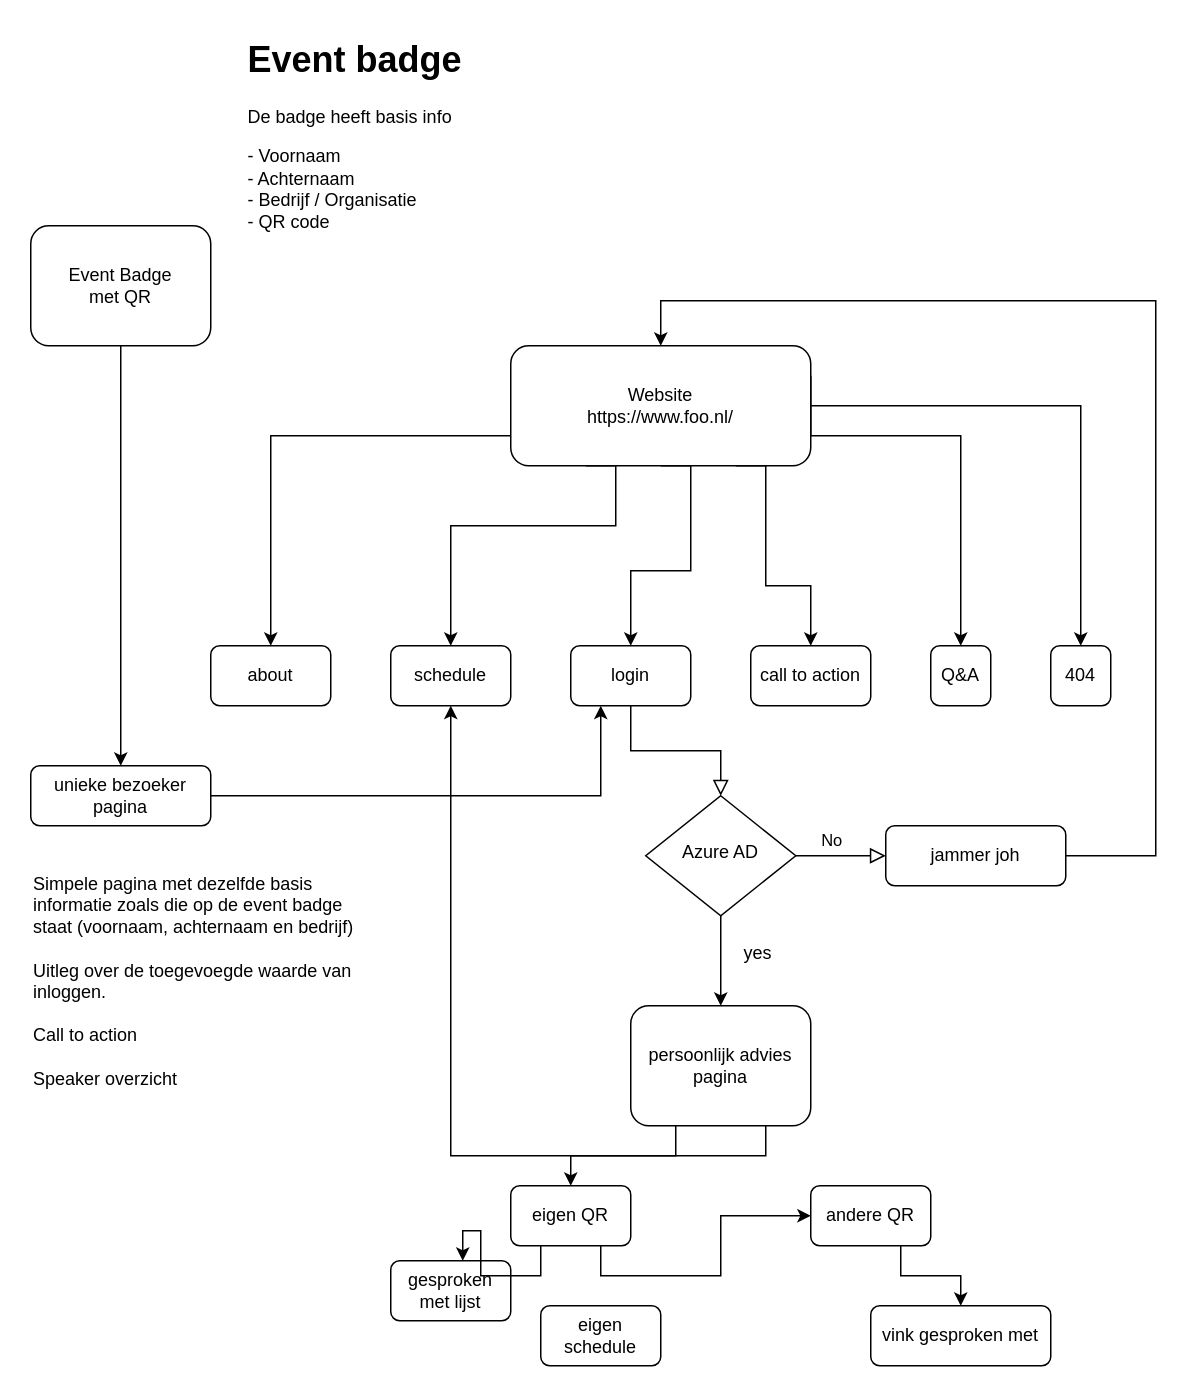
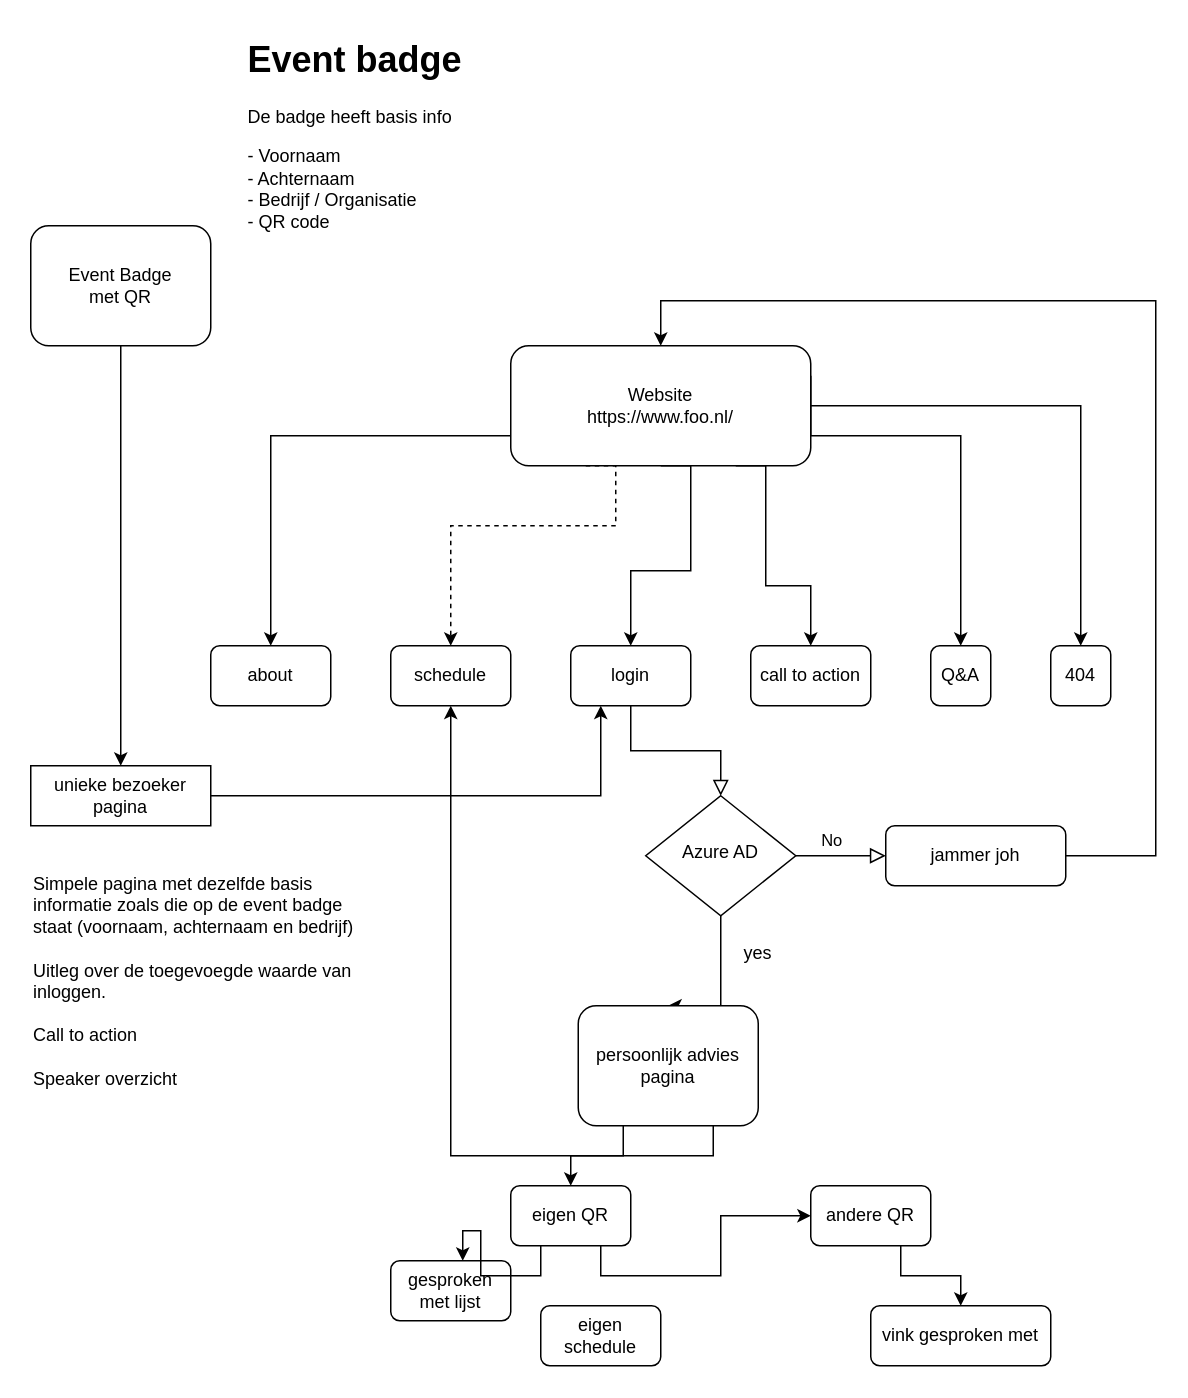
  <mxCell id="0" />
  <mxCell id="1" parent="0" />
  <mxCell id="2" value="" style="rounded=0;html=1;jettySize=auto;orthogonalLoop=1;fontSize=11;endArrow=block;endFill=0;endSize=8;strokeWidth=1;shadow=0;labelBackgroundColor=none;edgeStyle=orthogonalEdgeStyle;" parent="1" source="3" target="6" edge="1"><mxGeometry relative="1" as="geometry" /></mxCell>
  <mxCell id="3" value="login" style="rounded=1;whiteSpace=wrap;html=1;fontSize=12;glass=0;strokeWidth=1;shadow=0;" parent="1" vertex="1"><mxGeometry x="380" y="430" width="80" height="40" as="geometry" /></mxCell>
  <mxCell id="4" value="No" style="edgeStyle=orthogonalEdgeStyle;rounded=0;html=1;jettySize=auto;orthogonalLoop=1;fontSize=11;endArrow=block;endFill=0;endSize=8;strokeWidth=1;shadow=0;labelBackgroundColor=none;" parent="1" source="6" target="8" edge="1"><mxGeometry x="-0.2" y="10" relative="1" as="geometry"><mxPoint as="offset" /><Array as="points"><mxPoint x="560" y="570" /><mxPoint x="560" y="570" /></Array></mxGeometry></mxCell>
  <mxCell id="5" style="edgeStyle=orthogonalEdgeStyle;rounded=0;orthogonalLoop=1;jettySize=auto;html=1;exitX=0.5;exitY=1;exitDx=0;exitDy=0;entryX=0.5;entryY=0;entryDx=0;entryDy=0;" edge="1" parent="1" source="6" target="24"><mxGeometry relative="1" as="geometry"><Array as="points"><mxPoint x="480" y="640" /><mxPoint x="480" y="640" /></Array></mxGeometry></mxCell>
  <mxCell id="6" value="Azure AD" style="rhombus;whiteSpace=wrap;html=1;shadow=0;fontFamily=Helvetica;fontSize=12;align=center;strokeWidth=1;spacing=6;spacingTop=-4;" parent="1" vertex="1"><mxGeometry x="430" y="530" width="100" height="80" as="geometry" /></mxCell>
  <mxCell id="7" style="edgeStyle=orthogonalEdgeStyle;rounded=0;orthogonalLoop=1;jettySize=auto;html=1;exitX=1;exitY=0.5;exitDx=0;exitDy=0;entryX=0.5;entryY=0;entryDx=0;entryDy=0;" edge="1" parent="1" source="8" target="17"><mxGeometry relative="1" as="geometry"><Array as="points"><mxPoint x="770" y="570" /><mxPoint x="770" y="200" /><mxPoint x="440" y="200" /></Array></mxGeometry></mxCell>
  <mxCell id="8" value="jammer joh" style="rounded=1;whiteSpace=wrap;html=1;fontSize=12;glass=0;strokeWidth=1;shadow=0;" parent="1" vertex="1"><mxGeometry x="590" y="550" width="120" height="40" as="geometry" /></mxCell>
  <mxCell id="9" style="edgeStyle=orthogonalEdgeStyle;rounded=0;orthogonalLoop=1;jettySize=auto;html=1;exitX=0.5;exitY=1;exitDx=0;exitDy=0;entryX=0.5;entryY=0;entryDx=0;entryDy=0;" edge="1" parent="1" source="10" target="19"><mxGeometry relative="1" as="geometry" /></mxCell>
  <mxCell id="10" value="Event Badge&lt;br&gt;met QR" style="rounded=1;whiteSpace=wrap;html=1;" vertex="1" parent="1"><mxGeometry x="20" y="150" width="120" height="80" as="geometry" /></mxCell>
  <mxCell id="11" value="&lt;h1&gt;Event badge&lt;/h1&gt;&lt;p&gt;De badge heeft basis info&lt;/p&gt;&lt;p&gt;- Voornaam&lt;br&gt;- Achternaam&lt;br&gt;- Bedrijf / Organisatie&lt;br&gt;- QR code&lt;/p&gt;" style="text;html=1;strokeColor=none;fillColor=none;spacing=5;spacingTop=-20;whiteSpace=wrap;overflow=hidden;rounded=0;" vertex="1" parent="1"><mxGeometry x="160" y="20" width="190" height="180" as="geometry" /></mxCell>
  <mxCell id="12" style="edgeStyle=orthogonalEdgeStyle;rounded=0;orthogonalLoop=1;jettySize=auto;html=1;exitX=0;exitY=0.75;exitDx=0;exitDy=0;entryX=0.5;entryY=0;entryDx=0;entryDy=0;" edge="1" parent="1" source="17" target="20"><mxGeometry relative="1" as="geometry"><Array as="points"><mxPoint x="180" y="290" /></Array></mxGeometry></mxCell>
  <mxCell id="13" style="edgeStyle=orthogonalEdgeStyle;rounded=0;orthogonalLoop=1;jettySize=auto;html=1;exitX=0.5;exitY=1;exitDx=0;exitDy=0;entryX=0.5;entryY=0;entryDx=0;entryDy=0;" edge="1" parent="1" source="17" target="3"><mxGeometry relative="1" as="geometry"><Array as="points"><mxPoint x="460" y="380" /><mxPoint x="420" y="380" /></Array></mxGeometry></mxCell>
  <mxCell id="14" style="edgeStyle=orthogonalEdgeStyle;rounded=0;orthogonalLoop=1;jettySize=auto;html=1;exitX=0.75;exitY=1;exitDx=0;exitDy=0;entryX=0.5;entryY=0;entryDx=0;entryDy=0;" edge="1" parent="1" source="17" target="28"><mxGeometry relative="1" as="geometry"><Array as="points"><mxPoint x="510" y="390" /><mxPoint x="540" y="390" /></Array></mxGeometry></mxCell>
  <mxCell id="15" style="edgeStyle=orthogonalEdgeStyle;rounded=0;orthogonalLoop=1;jettySize=auto;html=1;exitX=1;exitY=0.5;exitDx=0;exitDy=0;entryX=0.5;entryY=0;entryDx=0;entryDy=0;" edge="1" parent="1" source="17" target="26"><mxGeometry relative="1" as="geometry"><Array as="points"><mxPoint x="640" y="290" /></Array></mxGeometry></mxCell>
  <mxCell id="16" style="edgeStyle=orthogonalEdgeStyle;rounded=0;orthogonalLoop=1;jettySize=auto;html=1;exitX=1;exitY=0.25;exitDx=0;exitDy=0;entryX=0.5;entryY=0;entryDx=0;entryDy=0;" edge="1" parent="1" source="17" target="27"><mxGeometry relative="1" as="geometry"><Array as="points"><mxPoint x="720" y="270" /></Array></mxGeometry></mxCell>
  <mxCell id="17" value="Website&lt;br&gt;https://www.foo.nl/" style="rounded=1;whiteSpace=wrap;html=1;" vertex="1" parent="1"><mxGeometry x="340" y="230" width="200" height="80" as="geometry" /></mxCell>
  <mxCell id="18" style="edgeStyle=orthogonalEdgeStyle;rounded=0;orthogonalLoop=1;jettySize=auto;html=1;exitX=1;exitY=0.5;exitDx=0;exitDy=0;entryX=0.25;entryY=1;entryDx=0;entryDy=0;" edge="1" parent="1" source="19" target="3"><mxGeometry relative="1" as="geometry"><Array as="points"><mxPoint x="400" y="530" /></Array></mxGeometry></mxCell>
- <mxCell id="19" value="unieke bezoeker pagina" style="rounded=1;whiteSpace=wrap;html=1;" vertex="1" parent="1"><mxGeometry x="20" y="510" width="120" height="40" as="geometry" /></mxCell>
+ <mxCell id="19" value="unieke bezoeker pagina" style="whiteSpace=wrap;html=1;rounded=0;" vertex="1" parent="1"><mxGeometry x="20" y="510" width="120" height="40" as="geometry" /></mxCell>
  <mxCell id="20" value="about" style="rounded=1;whiteSpace=wrap;html=1;" vertex="1" parent="1"><mxGeometry x="140" y="430" width="80" height="40" as="geometry" /></mxCell>
  <mxCell id="21" value="schedule" style="rounded=1;whiteSpace=wrap;html=1;" vertex="1" parent="1"><mxGeometry x="260" y="430" width="80" height="40" as="geometry" /></mxCell>
  <mxCell id="22" style="edgeStyle=orthogonalEdgeStyle;rounded=0;orthogonalLoop=1;jettySize=auto;html=1;exitX=0.25;exitY=1;exitDx=0;exitDy=0;entryX=0.5;entryY=0;entryDx=0;entryDy=0;" edge="1" parent="1" source="24" target="32"><mxGeometry relative="1" as="geometry" /></mxCell>
  <mxCell id="23" style="edgeStyle=orthogonalEdgeStyle;rounded=0;orthogonalLoop=1;jettySize=auto;html=1;exitX=0.75;exitY=1;exitDx=0;exitDy=0;" edge="1" parent="1" source="24" target="21"><mxGeometry relative="1" as="geometry" /></mxCell>
- <mxCell id="24" value="persoonlijk advies&lt;br&gt;pagina" style="rounded=1;whiteSpace=wrap;html=1;fontSize=12;glass=0;strokeWidth=1;shadow=0;" vertex="1" parent="1"><mxGeometry x="420" y="670" width="120" height="80" as="geometry" /></mxCell>
- <mxCell id="25" style="edgeStyle=orthogonalEdgeStyle;rounded=0;orthogonalLoop=1;jettySize=auto;html=1;entryX=0.5;entryY=0;entryDx=0;entryDy=0;exitX=0.25;exitY=1;exitDx=0;exitDy=0;" edge="1" parent="1" source="17" target="21"><mxGeometry relative="1" as="geometry"><mxPoint x="370" y="380" as="sourcePoint" /><mxPoint x="180" y="432" as="targetPoint" /><Array as="points"><mxPoint x="410" y="350" /><mxPoint x="300" y="350" /></Array></mxGeometry></mxCell>
+ <mxCell id="24" value="persoonlijk advies&lt;br&gt;pagina" style="rounded=1;whiteSpace=wrap;html=1;fontSize=12;glass=0;strokeWidth=1;shadow=0;" vertex="1" parent="1"><mxGeometry x="385" y="670" width="120" height="80" as="geometry" /></mxCell>
+ <mxCell id="25" style="edgeStyle=orthogonalEdgeStyle;rounded=0;orthogonalLoop=1;jettySize=auto;html=1;entryX=0.5;entryY=0;entryDx=0;entryDy=0;exitX=0.25;exitY=1;exitDx=0;exitDy=0;dashed=1;" edge="1" parent="1" source="17" target="21"><mxGeometry relative="1" as="geometry"><mxPoint x="370" y="380" as="sourcePoint" /><mxPoint x="180" y="432" as="targetPoint" /><Array as="points"><mxPoint x="410" y="350" /><mxPoint x="300" y="350" /></Array></mxGeometry></mxCell>
  <mxCell id="26" value="Q&amp;amp;A" style="rounded=1;whiteSpace=wrap;html=1;" vertex="1" parent="1"><mxGeometry x="620" y="430" width="40" height="40" as="geometry" /></mxCell>
  <mxCell id="27" value="404" style="rounded=1;whiteSpace=wrap;html=1;" vertex="1" parent="1"><mxGeometry x="700" y="430" width="40" height="40" as="geometry" /></mxCell>
  <mxCell id="28" value="call to action" style="rounded=1;whiteSpace=wrap;html=1;" vertex="1" parent="1"><mxGeometry x="500" y="430" width="80" height="40" as="geometry" /></mxCell>
  <mxCell id="29" value="Simpele pagina met dezelfde basis informatie zoals die op de event badge staat (voornaam, achternaam en bedrijf)&lt;br&gt;&lt;br&gt;Uitleg over de toegevoegde waarde van inloggen.&lt;br&gt;&lt;br&gt;Call to action&lt;br&gt;&lt;br&gt;Speaker overzicht" style="text;html=1;strokeColor=none;fillColor=none;align=left;verticalAlign=top;whiteSpace=wrap;rounded=0;" vertex="1" parent="1"><mxGeometry x="20" y="575" width="220" height="155" as="geometry" /></mxCell>
  <mxCell id="30" value="yes" style="text;html=1;strokeColor=none;fillColor=none;align=center;verticalAlign=middle;whiteSpace=wrap;rounded=0;" vertex="1" parent="1"><mxGeometry x="490" y="620" width="30" height="30" as="geometry" /></mxCell>
  <mxCell id="31" style="edgeStyle=orthogonalEdgeStyle;rounded=0;orthogonalLoop=1;jettySize=auto;html=1;exitX=0.75;exitY=1;exitDx=0;exitDy=0;" edge="1" parent="1" source="32" target="34"><mxGeometry relative="1" as="geometry" /></mxCell>
  <mxCell id="32" value="eigen QR" style="rounded=1;whiteSpace=wrap;html=1;" vertex="1" parent="1"><mxGeometry x="340" y="790" width="80" height="40" as="geometry" /></mxCell>
  <mxCell id="33" style="edgeStyle=orthogonalEdgeStyle;rounded=0;orthogonalLoop=1;jettySize=auto;html=1;exitX=0.75;exitY=1;exitDx=0;exitDy=0;entryX=0.5;entryY=0;entryDx=0;entryDy=0;" edge="1" parent="1" source="34" target="38"><mxGeometry relative="1" as="geometry" /></mxCell>
  <mxCell id="34" value="andere QR" style="rounded=1;whiteSpace=wrap;html=1;" vertex="1" parent="1"><mxGeometry x="540" y="790" width="80" height="40" as="geometry" /></mxCell>
  <mxCell id="35" value="gesproken met lijst" style="rounded=1;whiteSpace=wrap;html=1;" vertex="1" parent="1"><mxGeometry x="260" y="840" width="80" height="40" as="geometry" /></mxCell>
  <mxCell id="36" value="eigen schedule" style="rounded=1;whiteSpace=wrap;html=1;" vertex="1" parent="1"><mxGeometry x="360" y="870" width="80" height="40" as="geometry" /></mxCell>
  <mxCell id="37" style="edgeStyle=orthogonalEdgeStyle;rounded=0;orthogonalLoop=1;jettySize=auto;html=1;exitX=0.25;exitY=1;exitDx=0;exitDy=0;entryX=0.6;entryY=0;entryDx=0;entryDy=0;entryPerimeter=0;" edge="1" parent="1" source="32" target="35"><mxGeometry relative="1" as="geometry" /></mxCell>
  <mxCell id="38" value="vink gesproken met" style="rounded=1;whiteSpace=wrap;html=1;" vertex="1" parent="1"><mxGeometry x="580" y="870" width="120" height="40" as="geometry" /></mxCell>
